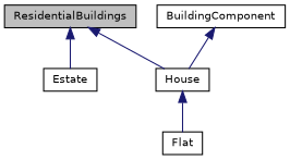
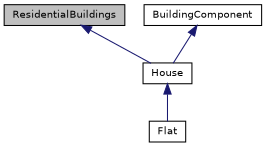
  digraph {
    node [color=black fillcolor=white fontname=Helvetica fontsize=10 shape=record style=filled]
    edge [color=midnightblue dir=back fontname=Helvetica fontsize=10 labelfontname=Helvetica labelfontsize=10 style=solid]
    n1 [fillcolor=grey75 fontcolor=black height=0.2 label=ResidentialBuildings width=0.4]
-   n2 [height=0.2 label=Estate width=0.4]
    n3 [height=0.2 label=House width=0.4]
    n4 [height=0.2 label=Flat width=0.4]
    n5 [height=0.2 label=BuildingComponent width=0.4]
-   n1 -> n2
    n1 -> n3
    n3 -> n4
    n5 -> n3
  }
